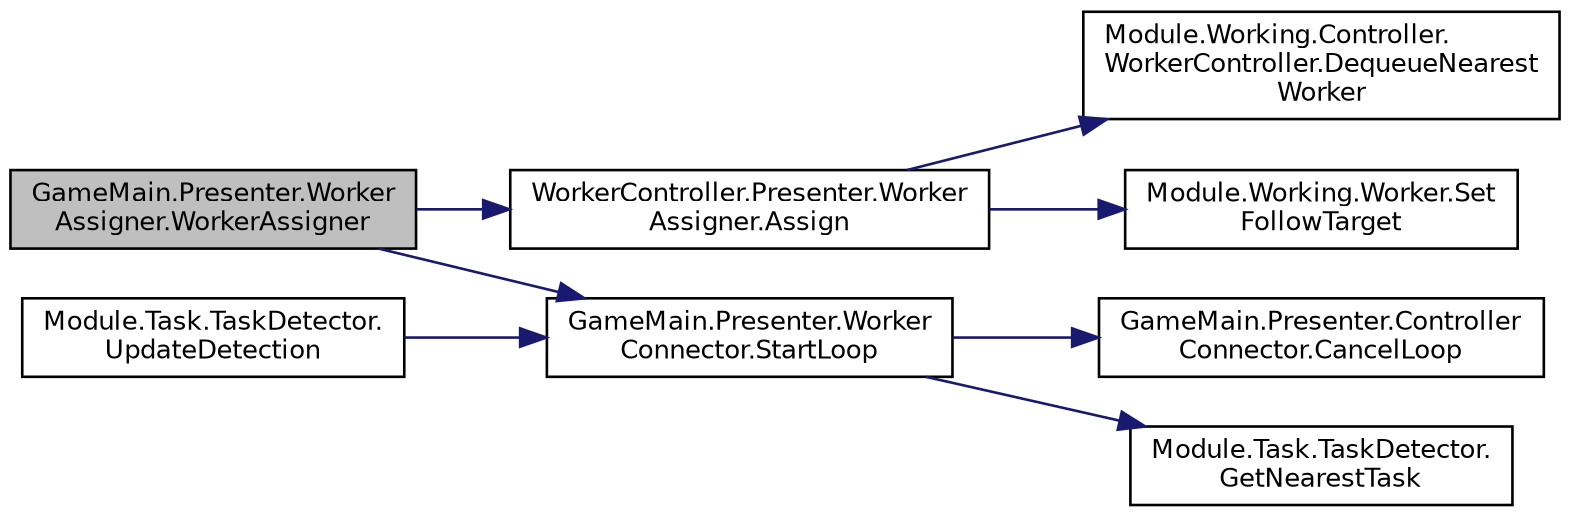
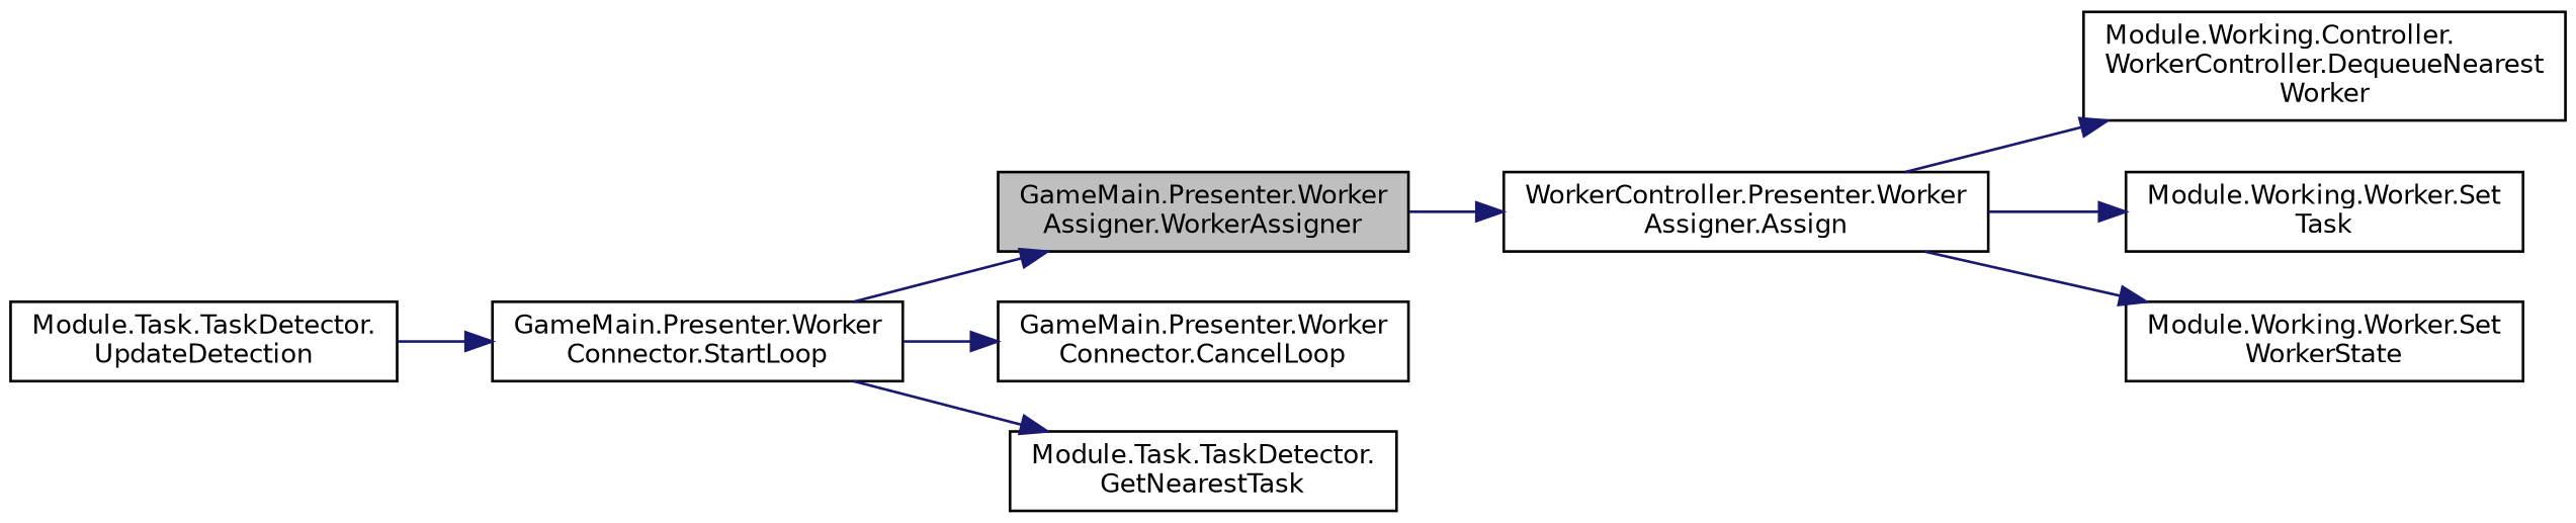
  digraph {
    rankdir=LR
    node [color=black fillcolor=white fontname=Helvetica fontsize=10 shape=record style=filled]
    edge [color=midnightblue fontname=Helvetica fontsize=10 labelfontname=Helvetica labelfontsize=10 style=solid]
    n1 [fillcolor=grey75 fontcolor=black height=0.2 label="GameMain.Presenter.Worker\lAssigner.WorkerAssigner" width=0.4]
    n2 [height=0.2 label="WorkerController.Presenter.Worker\lAssigner.Assign" width=0.4]
    n3 [height=0.2 label="GameMain.Presenter.Worker\lConnector.StartLoop" width=0.4]
    n4 [height=0.2 label="Module.Working.Controller.\lWorkerController.DequeueNearest\lWorker" width=0.4]
-   n5 [height=0.2 label="Module.Working.Worker.Set\lFollowTarget" width=0.4]
-   n7 [height=0.2 label="GameMain.Presenter.Controller\lConnector.CancelLoop" width=0.4]
+   n5 [height=0.2 label="Module.Working.Worker.Set\lTask" width=0.4]
+   n6 [height=0.2 label="Module.Working.Worker.Set\lWorkerState" width=0.4]
+   n7 [height=0.2 label="GameMain.Presenter.Worker\lConnector.CancelLoop" width=0.4]
    n8 [height=0.2 label="Module.Task.TaskDetector.\lGetNearestTask" width=0.4]
    n9 [height=0.2 label="Module.Task.TaskDetector.\lUpdateDetection" width=0.4]
    n1 -> n2
-   n1 -> n3
+   n3 -> n1
    n2 -> n4
    n2 -> n5
+   n2 -> n6
    n3 -> n7
    n3 -> n8
    n9 -> n3
  }
